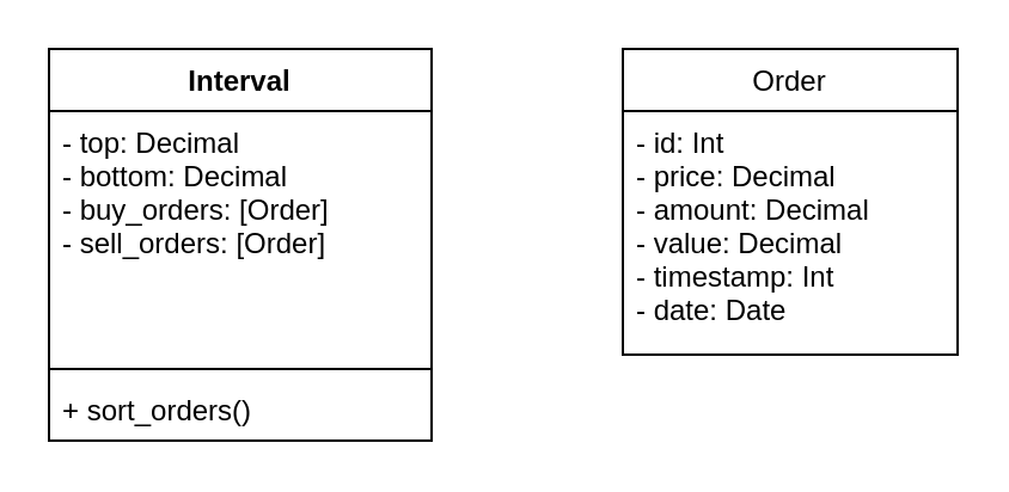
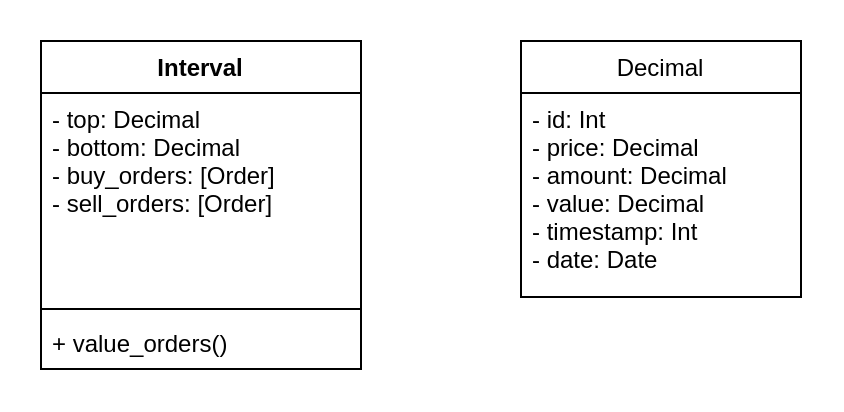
  <mxCell id="0" />
  <mxCell id="1" parent="0" />
- <mxCell id="2" value="Order" style="swimlane;fontStyle=0;childLayout=stackLayout;horizontal=1;startSize=26;fillColor=none;horizontalStack=0;resizeParent=1;resizeParentMax=0;resizeLast=0;collapsible=1;marginBottom=0;" vertex="1" parent="1"><mxGeometry x="260" y="20" width="140" height="128" as="geometry" /></mxCell>
+ <mxCell id="2" value="Decimal" style="swimlane;fontStyle=0;childLayout=stackLayout;horizontal=1;startSize=26;fillColor=none;horizontalStack=0;resizeParent=1;resizeParentMax=0;resizeLast=0;collapsible=1;marginBottom=0;" vertex="1" parent="1"><mxGeometry x="260" y="20" width="140" height="128" as="geometry" /></mxCell>
  <mxCell id="3" value="- id: Int&#10;- price: Decimal&#10;- amount: Decimal&#10;- value: Decimal&#10;- timestamp: Int&#10;- date: Date" style="text;strokeColor=none;fillColor=none;align=left;verticalAlign=top;spacingLeft=4;spacingRight=4;overflow=hidden;rotatable=0;points=[[0,0.5],[1,0.5]];portConstraint=eastwest;" vertex="1" parent="2"><mxGeometry y="26" width="140" height="102" as="geometry" /></mxCell>
  <mxCell id="4" value="Interval&#10;" style="swimlane;fontStyle=1;align=center;verticalAlign=top;childLayout=stackLayout;horizontal=1;startSize=26;horizontalStack=0;resizeParent=1;resizeParentMax=0;resizeLast=0;collapsible=1;marginBottom=0;" vertex="1" parent="1"><mxGeometry x="20" y="20" width="160" height="164" as="geometry" /></mxCell>
  <mxCell id="5" value="- top: Decimal&#10;- bottom: Decimal&#10;- buy_orders: [Order]&#10;- sell_orders: [Order]&#10;" style="text;strokeColor=none;fillColor=none;align=left;verticalAlign=top;spacingLeft=4;spacingRight=4;overflow=hidden;rotatable=0;points=[[0,0.5],[1,0.5]];portConstraint=eastwest;" vertex="1" parent="4"><mxGeometry y="26" width="160" height="104" as="geometry" /></mxCell>
  <mxCell id="6" value="" style="line;strokeWidth=1;fillColor=none;align=left;verticalAlign=middle;spacingTop=-1;spacingLeft=3;spacingRight=3;rotatable=0;labelPosition=right;points=[];portConstraint=eastwest;" vertex="1" parent="4"><mxGeometry y="130" width="160" height="8" as="geometry" /></mxCell>
- <mxCell id="7" value="+ sort_orders()" style="text;strokeColor=none;fillColor=none;align=left;verticalAlign=top;spacingLeft=4;spacingRight=4;overflow=hidden;rotatable=0;points=[[0,0.5],[1,0.5]];portConstraint=eastwest;" vertex="1" parent="4"><mxGeometry y="138" width="160" height="26" as="geometry" /></mxCell>
+ <mxCell id="7" value="+ value_orders()" style="text;strokeColor=none;fillColor=none;align=left;verticalAlign=top;spacingLeft=4;spacingRight=4;overflow=hidden;rotatable=0;points=[[0,0.5],[1,0.5]];portConstraint=eastwest;" vertex="1" parent="4"><mxGeometry y="138" width="160" height="26" as="geometry" /></mxCell>
